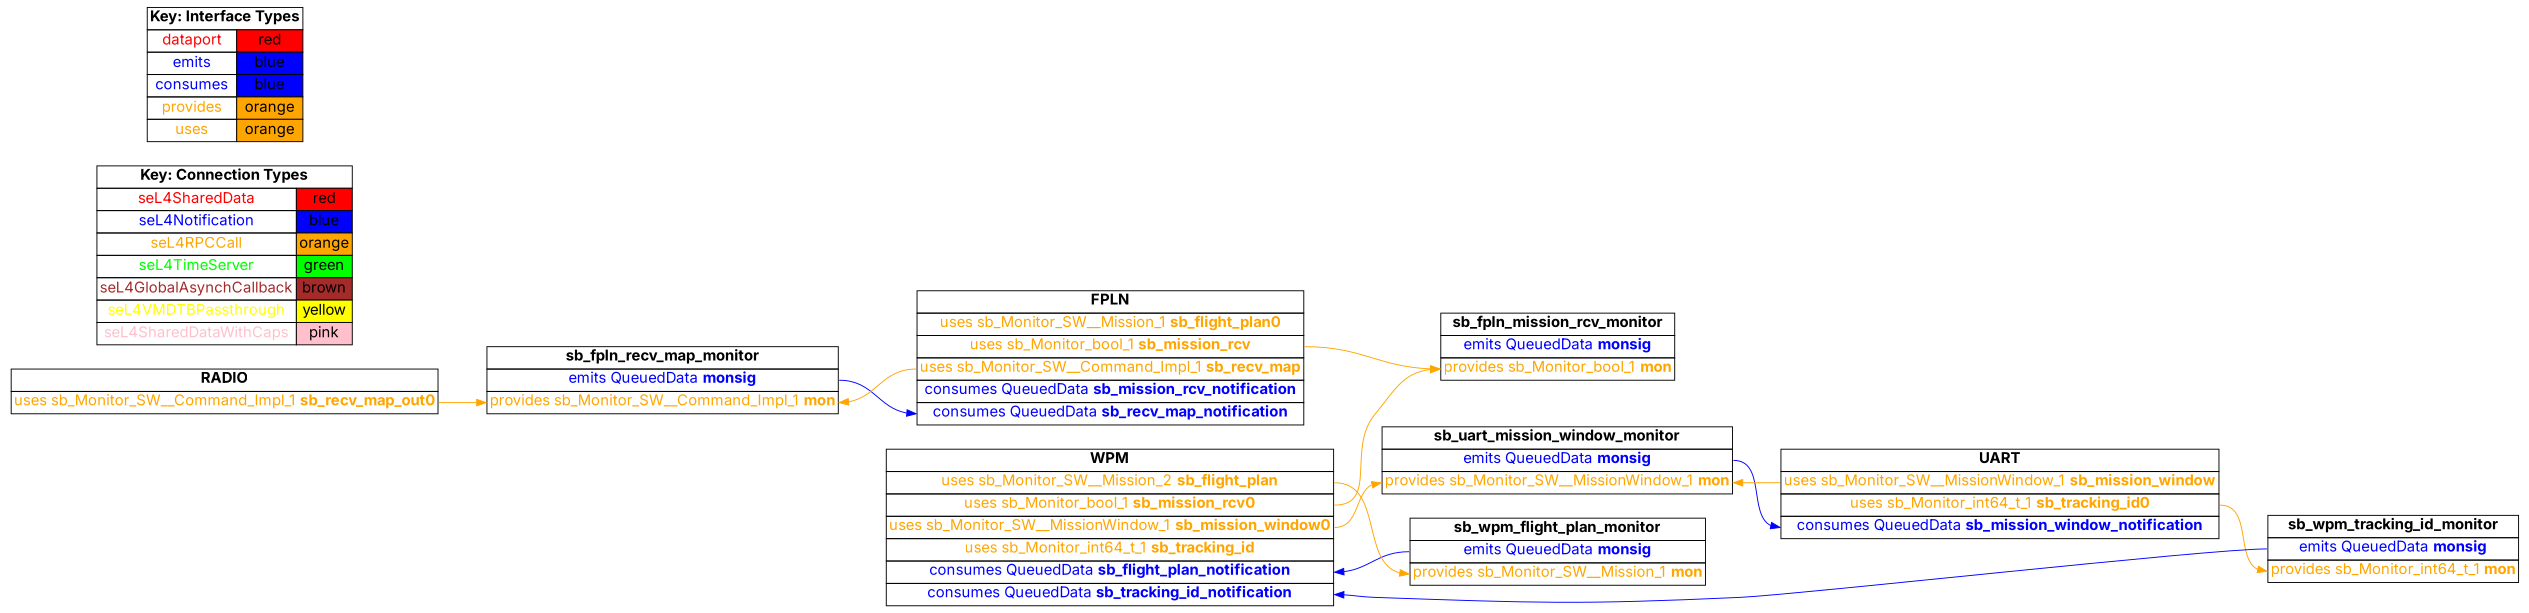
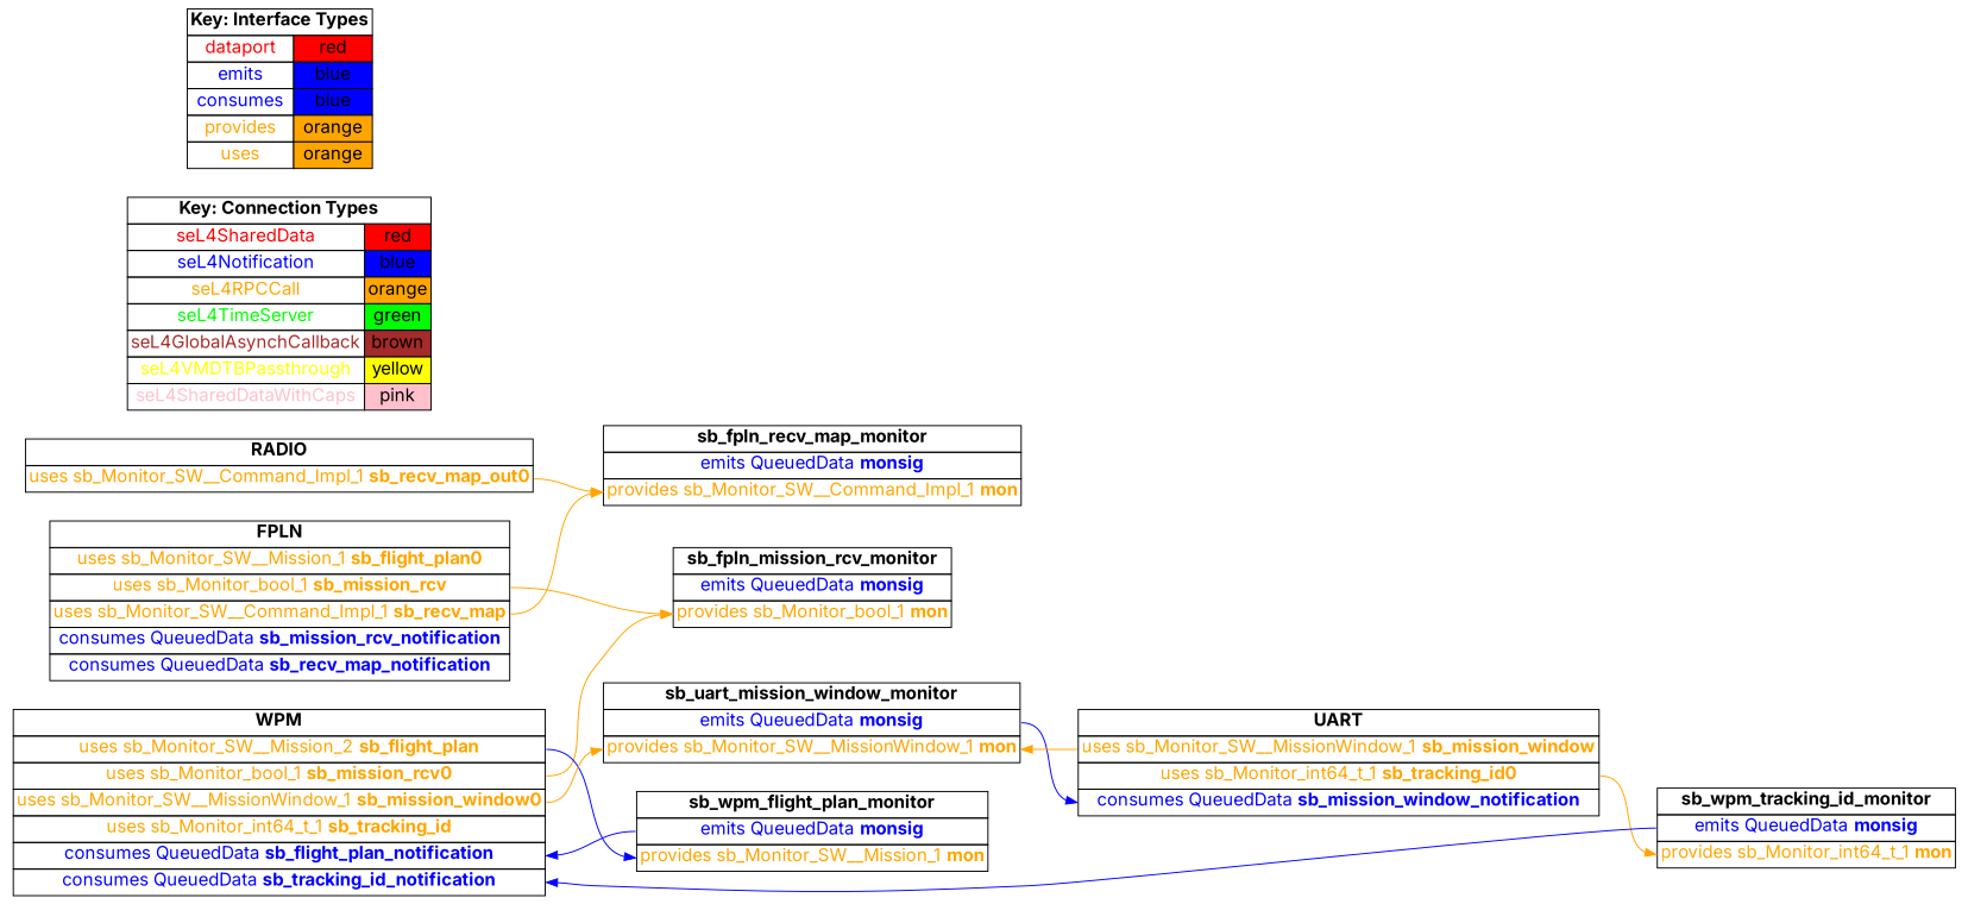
  digraph {
    fontname=Inter
    rankdir=LR
    node [fontname=Inter fontsize=16 shape=plaintext]
    edge [color=orange fontname=Inter headport=mon tailport=monsig]
    n1 [label=<     <TABLE BORDER="0" CELLBORDER="1" CELLSPACING="0">       <TR><TD><B>RADIO</B></TD></TR>       <TR><TD PORT="sb_recv_map_out0"><FONT COLOR="orange">uses sb_Monitor_SW__Command_Impl_1 <B>sb_recv_map_out0</B></FONT></TD></TR>"     </TABLE>   >]
    n2 [label=<     <TABLE BORDER="0" CELLBORDER="1" CELLSPACING="0">       <TR><TD><B>sb_fpln_recv_map_monitor</B></TD></TR>       <TR><TD PORT="monsig"><FONT COLOR="blue">emits QueuedData <B>monsig</B></FONT></TD></TR>       <TR><TD PORT="mon"><FONT COLOR="orange">provides sb_Monitor_SW__Command_Impl_1 <B>mon</B></FONT></TD></TR>"     </TABLE>   >]
    n3 [label=<     <TABLE BORDER="0" CELLBORDER="1" CELLSPACING="0">       <TR><TD><B>FPLN</B></TD></TR>       <TR><TD PORT="sb_flight_plan0"><FONT COLOR="orange">uses sb_Monitor_SW__Mission_1 <B>sb_flight_plan0</B></FONT></TD></TR>       <TR><TD PORT="sb_mission_rcv"><FONT COLOR="orange">uses sb_Monitor_bool_1 <B>sb_mission_rcv</B></FONT></TD></TR>       <TR><TD PORT="sb_recv_map"><FONT COLOR="orange">uses sb_Monitor_SW__Command_Impl_1 <B>sb_recv_map</B></FONT></TD></TR>       <TR><TD PORT="sb_mission_rcv_notification"><FONT COLOR="blue">consumes QueuedData <B>sb_mission_rcv_notification</B></FONT></TD></TR>       <TR><TD PORT="sb_recv_map_notification"><FONT COLOR="blue">consumes QueuedData <B>sb_recv_map_notification</B></FONT></TD></TR>"     </TABLE>   >]
    n4 [label=<     <TABLE BORDER="0" CELLBORDER="1" CELLSPACING="0">       <TR><TD><B>sb_fpln_mission_rcv_monitor</B></TD></TR>       <TR><TD PORT="monsig"><FONT COLOR="blue">emits QueuedData <B>monsig</B></FONT></TD></TR>       <TR><TD PORT="mon"><FONT COLOR="orange">provides sb_Monitor_bool_1 <B>mon</B></FONT></TD></TR>"     </TABLE>   >]
    n5 [label=<     <TABLE BORDER="0" CELLBORDER="1" CELLSPACING="0">       <TR><TD><B>sb_wpm_flight_plan_monitor</B></TD></TR>       <TR><TD PORT="monsig"><FONT COLOR="blue">emits QueuedData <B>monsig</B></FONT></TD></TR>       <TR><TD PORT="mon"><FONT COLOR="orange">provides sb_Monitor_SW__Mission_1 <B>mon</B></FONT></TD></TR>"     </TABLE>   >]
    n6 [label=<     <TABLE BORDER="0" CELLBORDER="1" CELLSPACING="0">       <TR><TD><B>WPM</B></TD></TR>       <TR><TD PORT="sb_flight_plan"><FONT COLOR="orange">uses sb_Monitor_SW__Mission_2 <B>sb_flight_plan</B></FONT></TD></TR>       <TR><TD PORT="sb_mission_rcv0"><FONT COLOR="orange">uses sb_Monitor_bool_1 <B>sb_mission_rcv0</B></FONT></TD></TR>       <TR><TD PORT="sb_mission_window0"><FONT COLOR="orange">uses sb_Monitor_SW__MissionWindow_1 <B>sb_mission_window0</B></FONT></TD></TR>       <TR><TD PORT="sb_tracking_id"><FONT COLOR="orange">uses sb_Monitor_int64_t_1 <B>sb_tracking_id</B></FONT></TD></TR>       <TR><TD PORT="sb_flight_plan_notification"><FONT COLOR="blue">consumes QueuedData <B>sb_flight_plan_notification</B></FONT></TD></TR>       <TR><TD PORT="sb_tracking_id_notification"><FONT COLOR="blue">consumes QueuedData <B>sb_tracking_id_notification</B></FONT></TD></TR>"     </TABLE>   >]
    n7 [label=<     <TABLE BORDER="0" CELLBORDER="1" CELLSPACING="0">       <TR><TD><B>sb_uart_mission_window_monitor</B></TD></TR>       <TR><TD PORT="monsig"><FONT COLOR="blue">emits QueuedData <B>monsig</B></FONT></TD></TR>       <TR><TD PORT="mon"><FONT COLOR="orange">provides sb_Monitor_SW__MissionWindow_1 <B>mon</B></FONT></TD></TR>"     </TABLE>   >]
    n8 [label=<     <TABLE BORDER="0" CELLBORDER="1" CELLSPACING="0">       <TR><TD><B>UART</B></TD></TR>       <TR><TD PORT="sb_mission_window"><FONT COLOR="orange">uses sb_Monitor_SW__MissionWindow_1 <B>sb_mission_window</B></FONT></TD></TR>       <TR><TD PORT="sb_tracking_id0"><FONT COLOR="orange">uses sb_Monitor_int64_t_1 <B>sb_tracking_id0</B></FONT></TD></TR>       <TR><TD PORT="sb_mission_window_notification"><FONT COLOR="blue">consumes QueuedData <B>sb_mission_window_notification</B></FONT></TD></TR>"     </TABLE>   >]
    n9 [label=<     <TABLE BORDER="0" CELLBORDER="1" CELLSPACING="0">       <TR><TD><B>sb_wpm_tracking_id_monitor</B></TD></TR>       <TR><TD PORT="monsig"><FONT COLOR="blue">emits QueuedData <B>monsig</B></FONT></TD></TR>       <TR><TD PORT="mon"><FONT COLOR="orange">provides sb_Monitor_int64_t_1 <B>mon</B></FONT></TD></TR>"     </TABLE>   >]
    n10 [label=<    <TABLE BORDER="0" CELLBORDER="1" CELLSPACING="0">      <TR><TD COLSPAN="2"><B>Key: Connection Types</B></TD></TR>      <TR><TD><FONT COLOR="red">seL4SharedData</FONT></TD><TD BGCOLOR="red">red</TD></TR>      <TR><TD><FONT COLOR="blue">seL4Notification</FONT></TD><TD BGCOLOR="blue">blue</TD></TR>      <TR><TD><FONT COLOR="orange">seL4RPCCall</FONT></TD><TD BGCOLOR="orange">orange</TD></TR>      <TR><TD><FONT COLOR="green">seL4TimeServer</FONT></TD><TD BGCOLOR="green">green</TD></TR>      <TR><TD><FONT COLOR="brown">seL4GlobalAsynchCallback</FONT></TD><TD BGCOLOR="brown">brown</TD></TR>      <TR><TD><FONT COLOR="yellow">seL4VMDTBPassthrough</FONT></TD><TD BGCOLOR="yellow">yellow</TD></TR>      <TR><TD><FONT COLOR="pink">seL4SharedDataWithCaps</FONT></TD><TD BGCOLOR="pink">pink</TD></TR>    </TABLE>   >]
    n11 [label=<    <TABLE BORDER="0" CELLBORDER="1" CELLSPACING="0">      <TR><TD COLSPAN="2"><B>Key: Interface Types</B></TD></TR>      <TR><TD><FONT COLOR="red">dataport</FONT></TD><TD BGCOLOR="red">red</TD></TR>      <TR><TD><FONT COLOR="blue">emits</FONT></TD><TD BGCOLOR="blue">blue</TD></TR>      <TR><TD><FONT COLOR="blue">consumes</FONT></TD><TD BGCOLOR="blue">blue</TD></TR>      <TR><TD><FONT COLOR="orange">provides</FONT></TD><TD BGCOLOR="orange">orange</TD></TR>      <TR><TD><FONT COLOR="orange">uses</FONT></TD><TD BGCOLOR="orange">orange</TD></TR>    </TABLE>   >]
    n1 -> n2 [tailport=sb_recv_map_out0]
-   n2 -> n3 [color=blue headport=sb_recv_map_notification]
    n3 -> n2 [tailport=sb_recv_map]
    n3 -> n4 [tailport=sb_mission_rcv]
    n5 -> n6 [color=blue headport=sb_flight_plan_notification]
    n6 -> n4 [tailport=sb_mission_rcv0]
-   n6 -> n5 [tailport=sb_flight_plan]
+   n6 -> n5 [color=blue tailport=sb_flight_plan]
    n6 -> n7 [tailport=sb_mission_window0]
    n7 -> n8 [color=blue headport=sb_mission_window_notification]
    n8 -> n7 [tailport=sb_mission_window]
    n8 -> n9 [tailport=sb_tracking_id0]
    n9 -> n6 [color=blue headport=sb_tracking_id_notification]
  }
